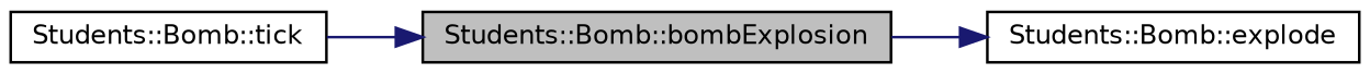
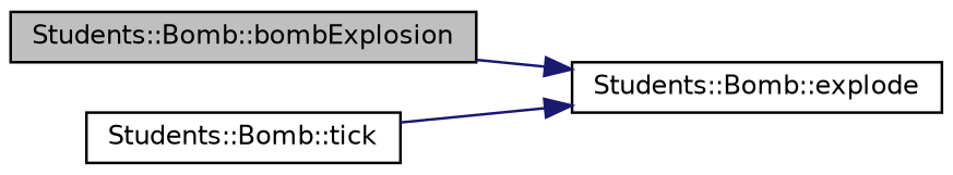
  digraph {
    rankdir=RL
    node [color=black fillcolor=white fontname=Helvetica fontsize=10 shape=record style=filled]
    edge [color=midnightblue dir=back fontname=Helvetica fontsize=10 labelfontname=Helvetica labelfontsize=10 style=solid]
    n1 [fillcolor=grey75 fontcolor=black height=0.2 label="Students::Bomb::bombExplosion" width=0.4]
    n2 [height=0.2 label="Students::Bomb::explode" width=0.4]
    n3 [height=0.2 label="Students::Bomb::tick" width=0.4]
    n2 -> n1
-   n1 -> n3
+   n2 -> n3
  }
